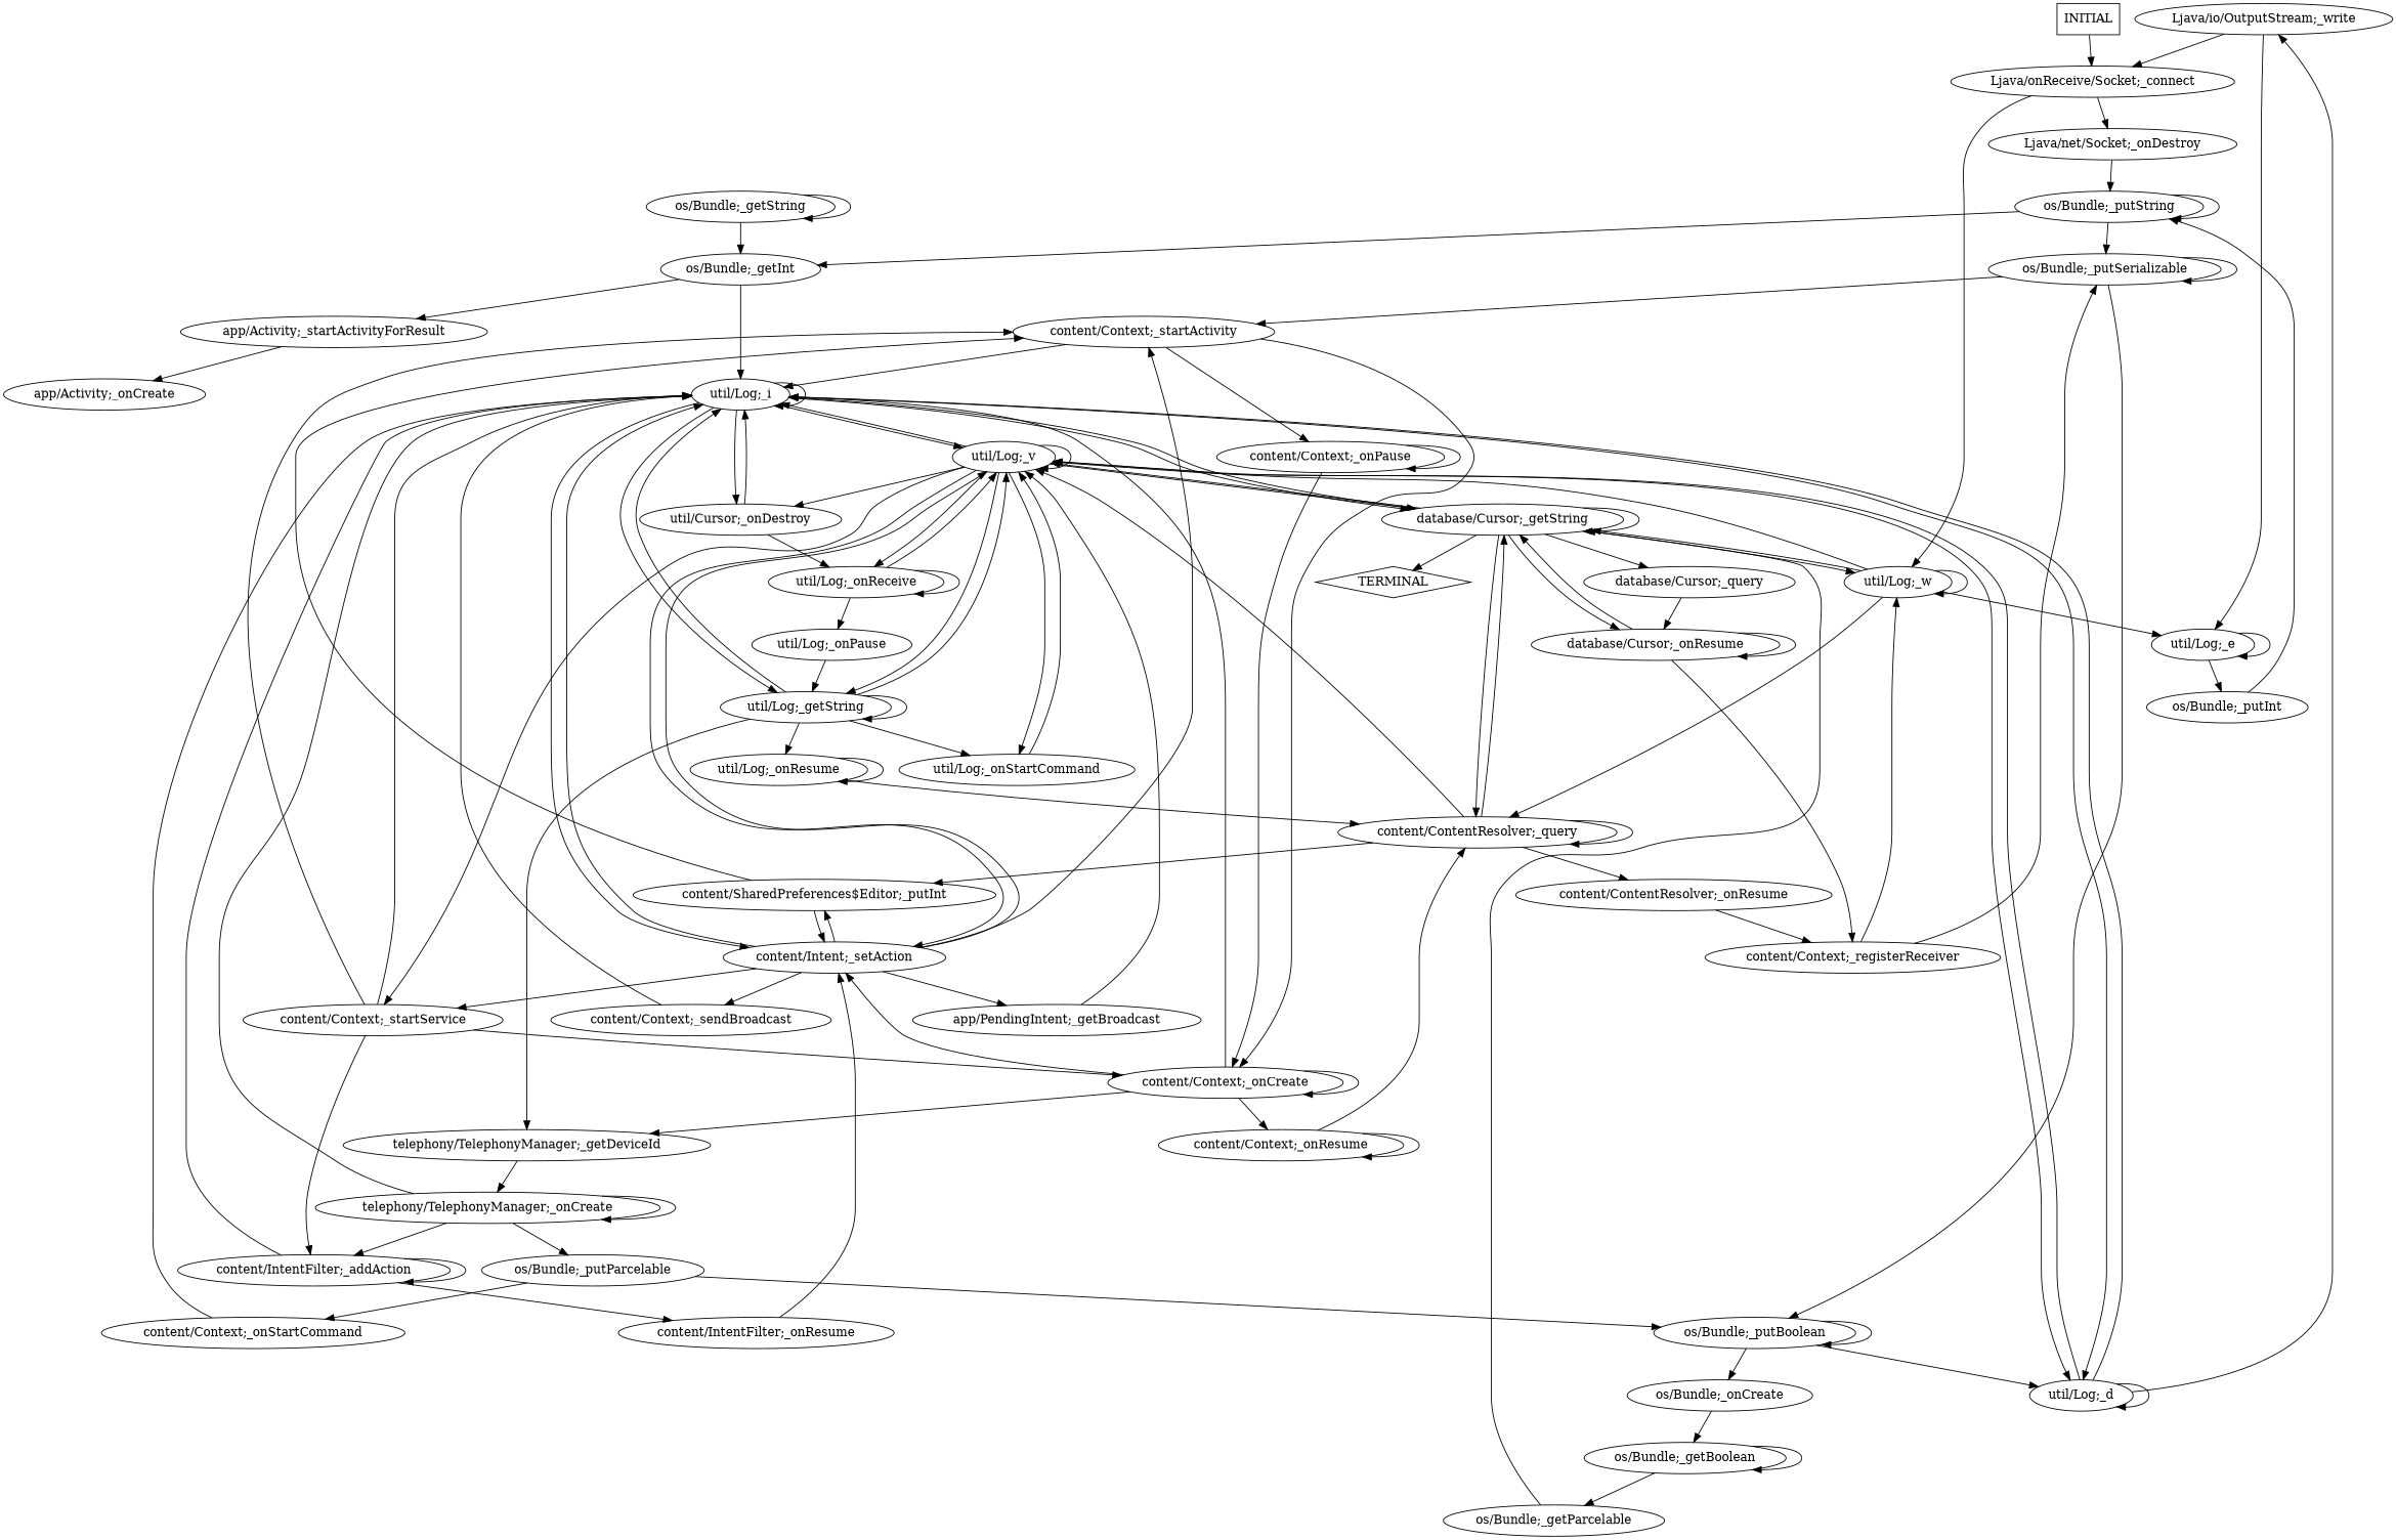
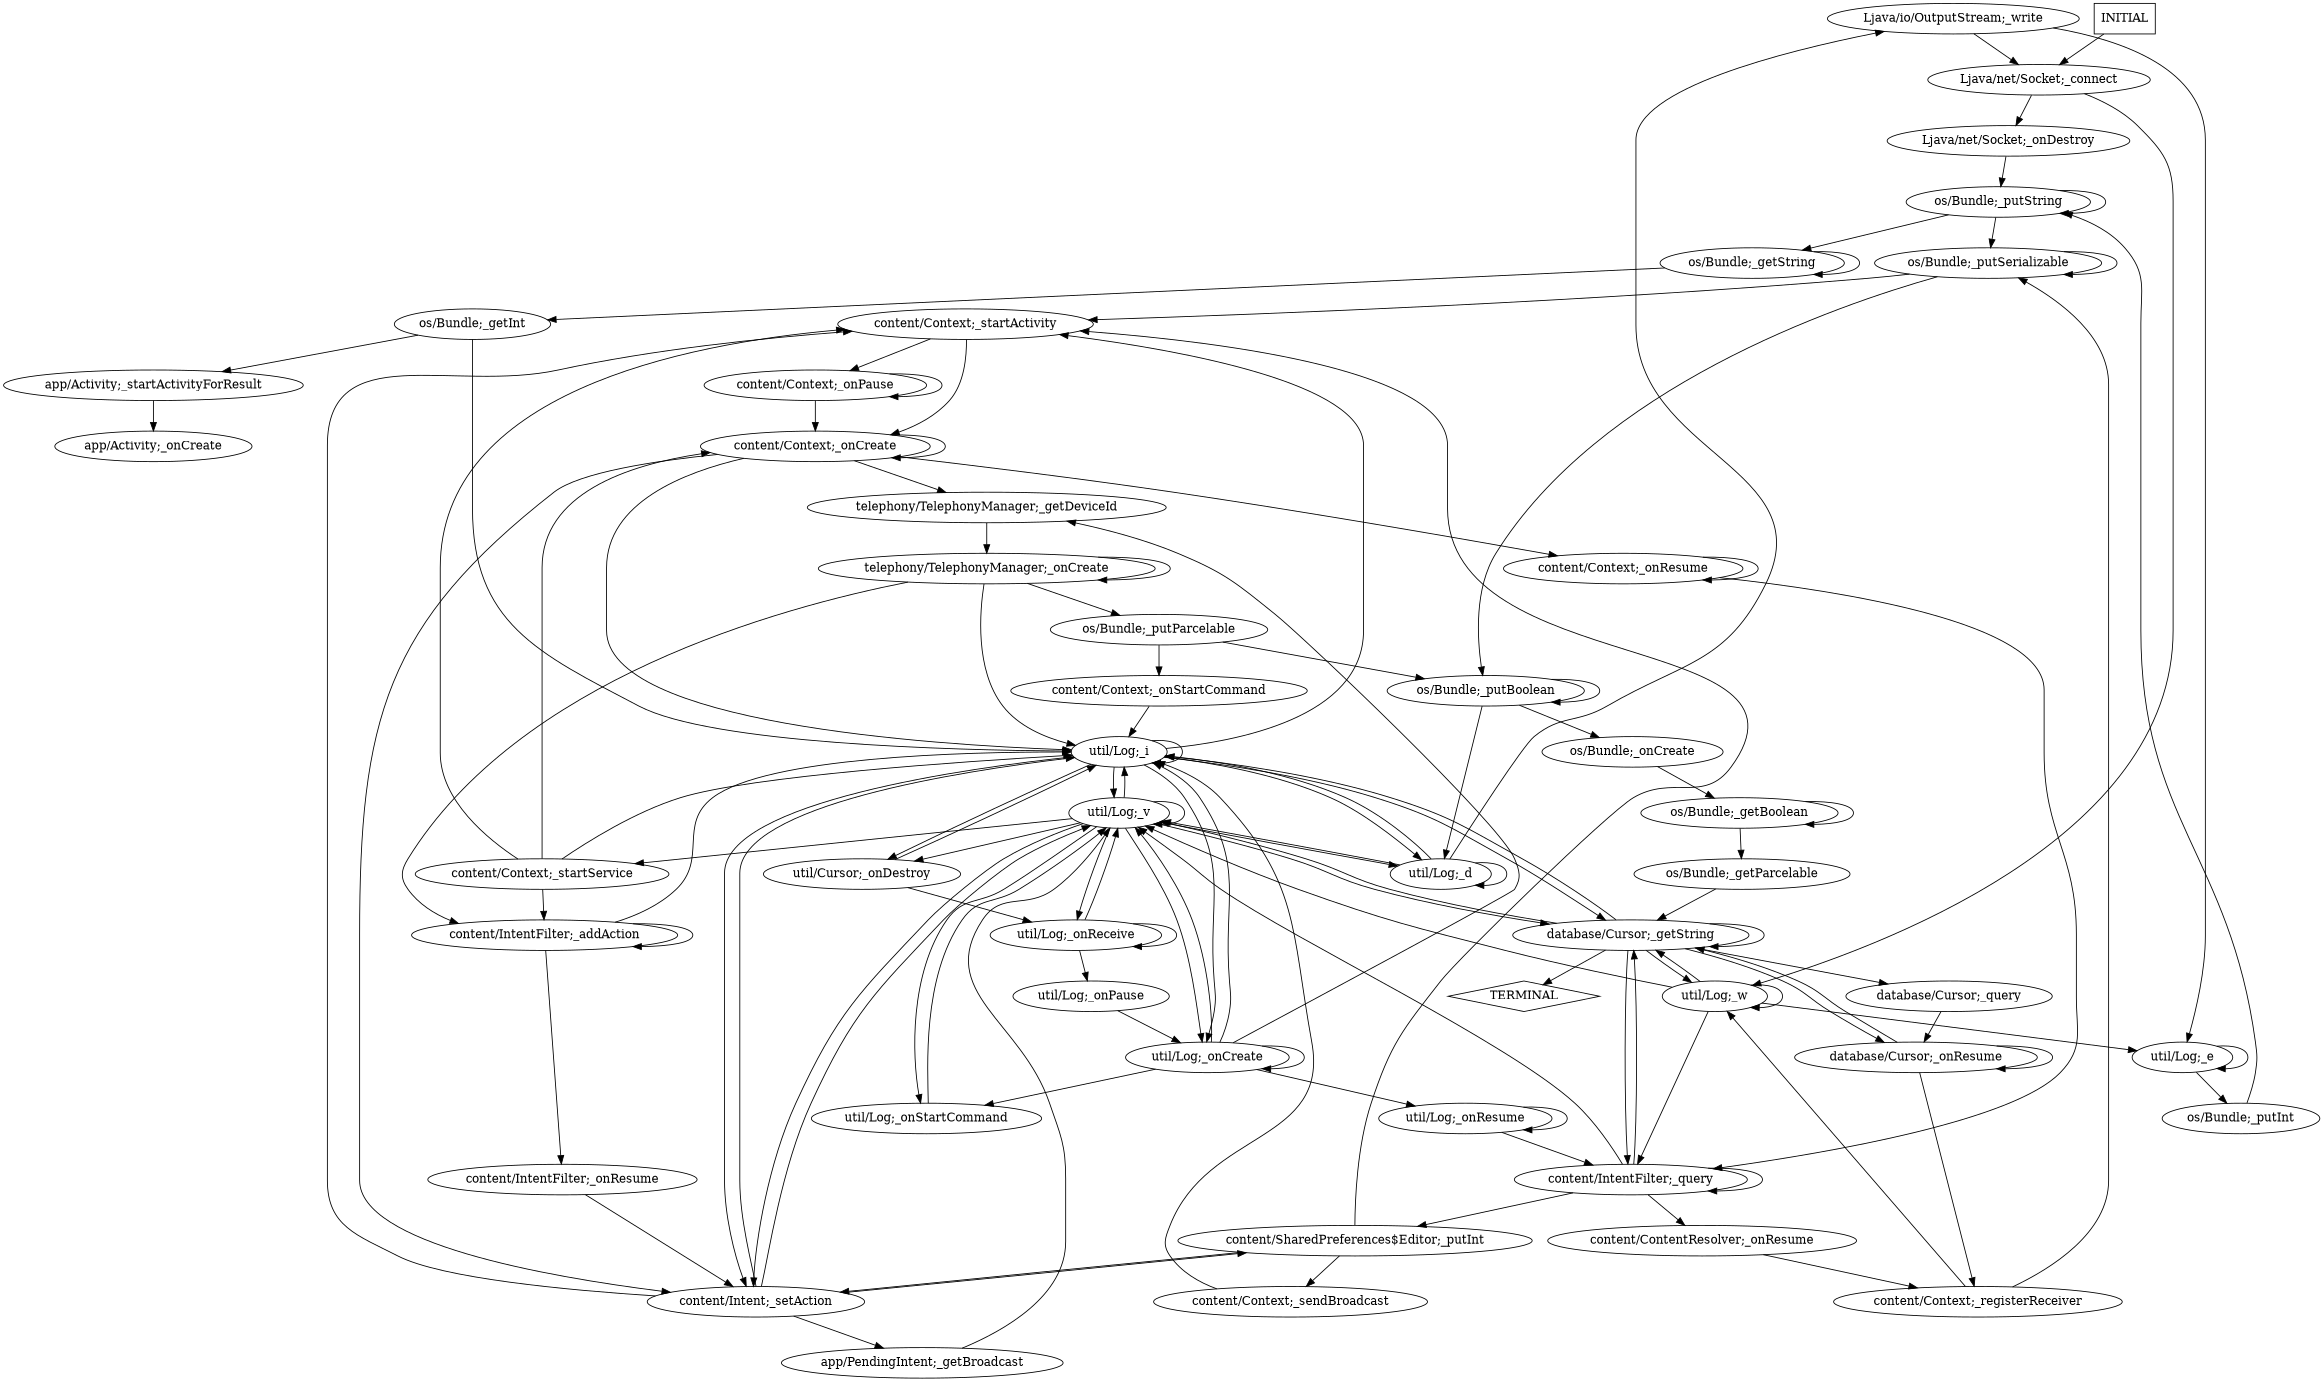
  digraph {
    n1 [label="Ljava/io/OutputStream;_write"]
-   n2 [label="Ljava/onReceive/Socket;_connect"]
+   n2 [label="Ljava/net/Socket;_connect"]
    n3 [label="util/Log;_e"]
    n4 [label="Ljava/net/Socket;_onDestroy"]
    n5 [label="util/Log;_w"]
    n6 [label="os/Bundle;_putInt"]
    n7 [label="os/Bundle;_putString"]
    n8 [label="util/Log;_v"]
-   n9 [label="content/ContentResolver;_query"]
+   n9 [label="content/IntentFilter;_query"]
    n10 [label="database/Cursor;_getString"]
    n11 [label="os/Bundle;_putSerializable"]
    n12 [label="os/Bundle;_getString"]
    n13 [label="app/Activity;_onCreate"]
    n14 [label="telephony/TelephonyManager;_getDeviceId"]
    n15 [label="telephony/TelephonyManager;_onCreate"]
    n16 [label="app/Activity;_startActivityForResult"]
    n17 [label="app/PendingIntent;_getBroadcast"]
    n18 [label="content/Intent;_setAction"]
    n19 [label="util/Log;_i"]
    n20 [label="content/Context;_startService"]
    n21 [label="util/Log;_d"]
-   n22 [label="util/Log;_getString"]
+   n22 [label="util/Log;_onCreate"]
    n23 [label="util/Cursor;_onDestroy"]
    n24 [label="util/Log;_onStartCommand"]
    n25 [label="util/Log;_onReceive"]
    n26 [label="content/ContentResolver;_onResume"]
    n27 [label="content/Context;_registerReceiver"]
    n28 [label="content/SharedPreferences$Editor;_putInt"]
    n29 [label="content/Context;_startActivity"]
    n30 [label="database/Cursor;_onResume"]
    n31 [label="database/Cursor;_query"]
    n32 [label=TERMINAL shape=diamond]
    n33 [label="content/Context;_onCreate"]
    n34 [label="content/Context;_onResume"]
    n35 [label="content/Context;_onStartCommand"]
    n36 [label="content/Context;_sendBroadcast"]
    n37 [label="content/Context;_onPause"]
    n38 [label="os/Bundle;_putBoolean"]
    n39 [label="content/IntentFilter;_addAction"]
    n40 [label="content/IntentFilter;_onResume"]
    n41 [label="os/Bundle;_getBoolean"]
    n42 [label="os/Bundle;_getParcelable"]
    n43 [label="os/Bundle;_getInt"]
    n44 [label="os/Bundle;_onCreate"]
    n45 [label="os/Bundle;_putParcelable"]
    n46 [label="util/Log;_onResume"]
    n47 [label="util/Log;_onPause"]
    n48 [label=INITIAL shape=box]
    n1 -> n2
    n1 -> n3
    n2 -> n4
    n2 -> n5
    n3 -> n3
    n3 -> n6
    n4 -> n7
    n5 -> n3
    n5 -> n5
    n5 -> n8
    n5 -> n9
    n5 -> n10
    n6 -> n7
    n7 -> n7
    n7 -> n11
-   n7 -> n43
+   n7 -> n12
    n8 -> n8
    n8 -> n10
    n8 -> n18
    n8 -> n19
    n8 -> n20
    n8 -> n21
    n8 -> n22
    n8 -> n23
    n8 -> n24
    n8 -> n25
    n9 -> n8
    n9 -> n9
    n9 -> n10
    n9 -> n26
    n9 -> n28
    n10 -> n5
    n10 -> n8
    n10 -> n9
    n10 -> n10
    n10 -> n19
    n10 -> n30
    n10 -> n31
    n10 -> n32
    n11 -> n11
    n11 -> n29
    n11 -> n38
    n12 -> n12
    n12 -> n43
    n14 -> n15
    n15 -> n15
    n15 -> n19
    n15 -> n39
    n15 -> n45
    n16 -> n13
    n17 -> n8
    n18 -> n8
    n18 -> n17
    n18 -> n19
-   n18 -> n20
    n18 -> n28
    n18 -> n29
-   n18 -> n36
+   n28 -> n36
    n19 -> n8
    n19 -> n10
    n19 -> n18
    n19 -> n19
    n19 -> n21
    n19 -> n22
    n19 -> n23
-   n29 -> n19
+   n19 -> n29
    n20 -> n19
    n20 -> n29
    n20 -> n33
    n20 -> n39
    n21 -> n1
    n21 -> n8
    n21 -> n19
    n21 -> n21
    n22 -> n8
    n22 -> n14
    n22 -> n19
    n22 -> n22
    n22 -> n24
    n22 -> n46
    n23 -> n19
    n23 -> n25
    n24 -> n8
    n25 -> n8
    n25 -> n25
    n25 -> n47
    n26 -> n27
    n27 -> n5
    n27 -> n11
    n28 -> n18
    n28 -> n29
    n29 -> n33
    n29 -> n37
    n30 -> n10
    n30 -> n27
    n30 -> n30
    n31 -> n30
    n33 -> n14
    n33 -> n18
    n33 -> n19
    n33 -> n33
    n33 -> n34
    n34 -> n9
    n34 -> n34
    n35 -> n19
    n36 -> n19
    n37 -> n33
    n37 -> n37
    n38 -> n21
    n38 -> n38
    n38 -> n44
    n39 -> n19
    n39 -> n39
    n39 -> n40
    n40 -> n18
    n41 -> n41
    n41 -> n42
    n42 -> n10
    n43 -> n16
    n43 -> n19
    n44 -> n41
    n45 -> n35
    n45 -> n38
    n46 -> n9
    n46 -> n46
    n47 -> n22
    n48 -> n2
  }
